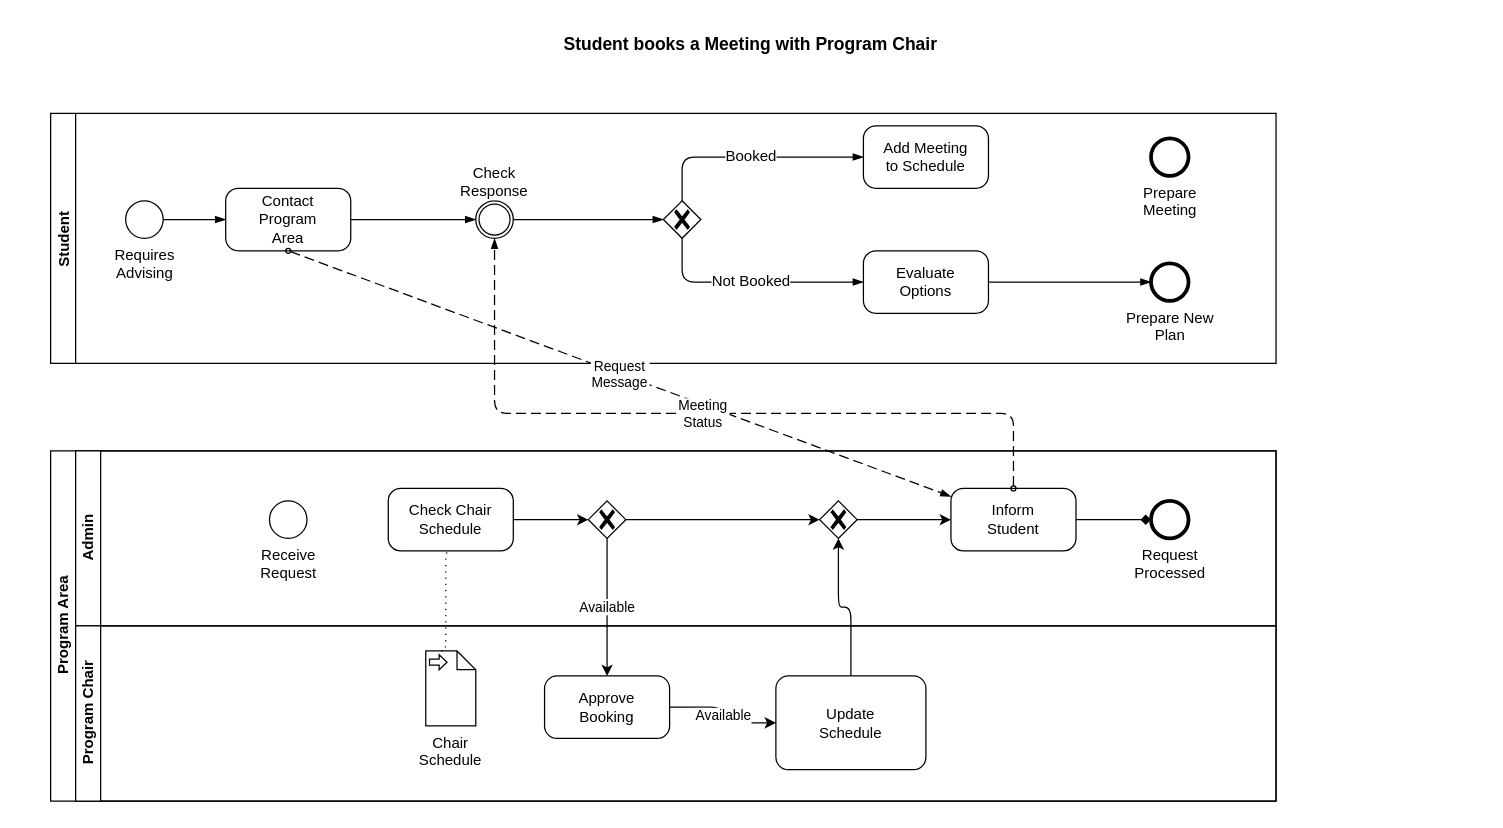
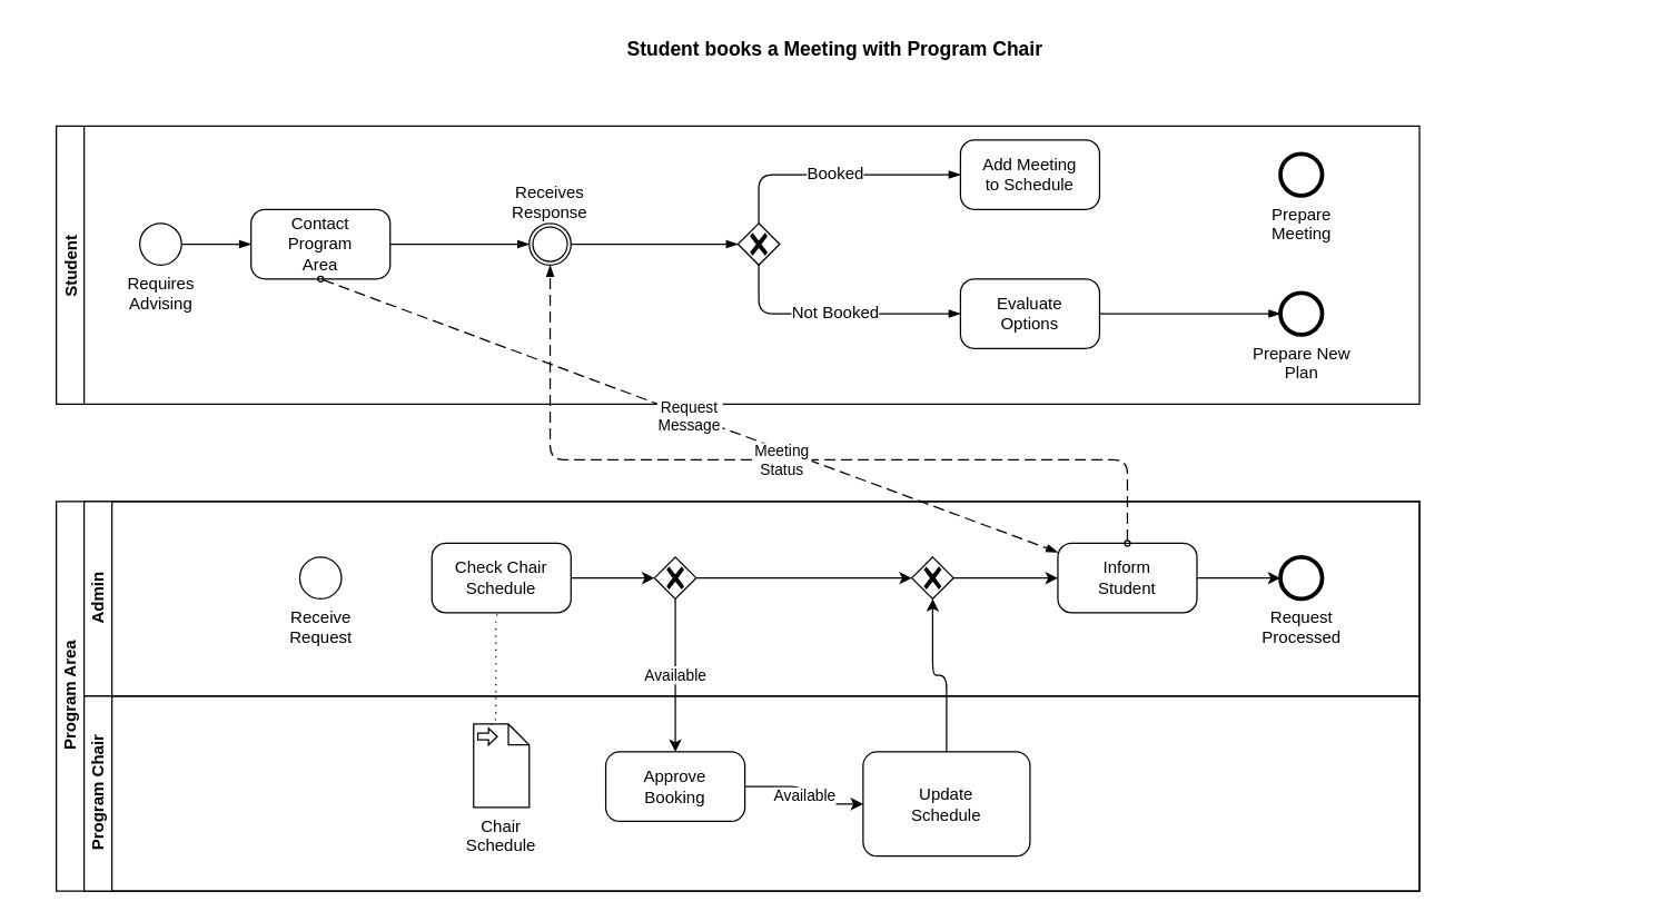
  <mxCell id="0" />
  <mxCell id="1" parent="0" />
  <mxCell id="2" value="Student" style="swimlane;startSize=20;horizontal=0;" vertex="1" parent="1"><mxGeometry x="40" y="90" width="980" height="200" as="geometry" /></mxCell>
  <mxCell id="3" value="Program Area" style="swimlane;html=1;childLayout=stackLayout;resizeParent=1;resizeParentMax=0;horizontal=0;startSize=20;horizontalStack=0;" vertex="1" parent="1"><mxGeometry x="40" y="360" width="980" height="280" as="geometry" /></mxCell>
  <mxCell id="4" value="Admin" style="swimlane;html=1;startSize=20;horizontal=0;" vertex="1" parent="3"><mxGeometry x="20" width="960" height="140" as="geometry" /></mxCell>
  <mxCell id="5" value="Program Chair" style="swimlane;html=1;startSize=20;horizontal=0;" vertex="1" parent="3"><mxGeometry x="20" y="140" width="960" height="140" as="geometry" /></mxCell>
  <mxCell id="6" value="Requires&lt;br&gt;Advising" style="points=[[0.145,0.145,0],[0.5,0,0],[0.855,0.145,0],[1,0.5,0],[0.855,0.855,0],[0.5,1,0],[0.145,0.855,0],[0,0.5,0]];shape=mxgraph.bpmn.event;html=1;verticalLabelPosition=bottom;labelBackgroundColor=#ffffff;verticalAlign=top;align=center;perimeter=ellipsePerimeter;outlineConnect=0;aspect=fixed;outline=standard;symbol=general;" vertex="1" parent="1"><mxGeometry x="100" y="160" width="30" height="30" as="geometry" /></mxCell>
  <mxCell id="7" value="Contact&#10;Program&#10;Area" style="points=[[0.25,0,0],[0.5,0,0],[0.75,0,0],[1,0.25,0],[1,0.5,0],[1,0.75,0],[0.75,1,0],[0.5,1,0],[0.25,1,0],[0,0.75,0],[0,0.5,0],[0,0.25,0]];shape=mxgraph.bpmn.task;whiteSpace=wrap;rectStyle=rounded;size=10;taskMarker=abstract;" vertex="1" parent="1"><mxGeometry x="180" y="150" width="100" height="50" as="geometry" /></mxCell>
  <mxCell id="8" value="" style="edgeStyle=elbowEdgeStyle;fontSize=12;html=1;endArrow=blockThin;endFill=1;rounded=0;exitX=1;exitY=0.5;exitDx=0;exitDy=0;exitPerimeter=0;entryX=0;entryY=0.5;entryDx=0;entryDy=0;entryPerimeter=0;" edge="1" parent="1" source="6" target="7"><mxGeometry width="160" relative="1" as="geometry"><mxPoint x="450" y="170" as="sourcePoint" /><mxPoint x="610" y="170" as="targetPoint" /></mxGeometry></mxCell>
  <mxCell id="9" value="" style="points=[[0.145,0.145,0],[0.5,0,0],[0.855,0.145,0],[1,0.5,0],[0.855,0.855,0],[0.5,1,0],[0.145,0.855,0],[0,0.5,0]];shape=mxgraph.bpmn.event;html=1;verticalLabelPosition=bottom;labelBackgroundColor=#ffffff;verticalAlign=top;align=center;perimeter=ellipsePerimeter;outlineConnect=0;aspect=fixed;outline=throwing;symbol=general;" vertex="1" parent="1"><mxGeometry x="380" y="160" width="30" height="30" as="geometry" /></mxCell>
  <mxCell id="10" value="" style="edgeStyle=elbowEdgeStyle;fontSize=12;html=1;endArrow=blockThin;endFill=1;rounded=0;exitX=1;exitY=0.5;exitDx=0;exitDy=0;exitPerimeter=0;entryX=0;entryY=0.5;entryDx=0;entryDy=0;entryPerimeter=0;" edge="1" parent="1" source="7" target="9"><mxGeometry width="160" relative="1" as="geometry"><mxPoint x="290" y="230" as="sourcePoint" /><mxPoint x="450" y="230" as="targetPoint" /></mxGeometry></mxCell>
  <mxCell id="11" value="" style="points=[[0.25,0.25,0],[0.5,0,0],[0.75,0.25,0],[1,0.5,0],[0.75,0.75,0],[0.5,1,0],[0.25,0.75,0],[0,0.5,0]];shape=mxgraph.bpmn.gateway2;html=1;verticalLabelPosition=bottom;labelBackgroundColor=#ffffff;verticalAlign=top;align=center;perimeter=rhombusPerimeter;outlineConnect=0;outline=none;symbol=none;gwType=exclusive;" vertex="1" parent="1"><mxGeometry x="530" y="160" width="30" height="30" as="geometry" /></mxCell>
  <mxCell id="12" value="" style="edgeStyle=elbowEdgeStyle;fontSize=12;html=1;endArrow=blockThin;endFill=1;rounded=0;exitX=1;exitY=0.5;exitDx=0;exitDy=0;exitPerimeter=0;entryX=0;entryY=0.5;entryDx=0;entryDy=0;entryPerimeter=0;" edge="1" parent="1" source="9" target="11"><mxGeometry width="160" relative="1" as="geometry"><mxPoint x="370" y="250" as="sourcePoint" /><mxPoint x="440" y="250" as="targetPoint" /></mxGeometry></mxCell>
  <mxCell id="13" value="Booked" style="edgeStyle=elbowEdgeStyle;fontSize=12;html=1;endArrow=blockThin;endFill=1;rounded=1;exitX=0.5;exitY=0;exitDx=0;exitDy=0;exitPerimeter=0;entryX=0;entryY=0.5;entryDx=0;entryDy=0;entryPerimeter=0;" edge="1" parent="1" source="11" target="16"><mxGeometry width="160" relative="1" as="geometry"><mxPoint x="350" y="80" as="sourcePoint" /><mxPoint x="450" y="80" as="targetPoint" /><Array as="points"><mxPoint x="545" y="140" /></Array></mxGeometry></mxCell>
  <mxCell id="14" value="Not Booked" style="edgeStyle=elbowEdgeStyle;fontSize=12;html=1;endArrow=blockThin;endFill=1;rounded=1;exitX=0.5;exitY=1;exitDx=0;exitDy=0;exitPerimeter=0;entryX=0;entryY=0.5;entryDx=0;entryDy=0;entryPerimeter=0;" edge="1" parent="1" source="11" target="17"><mxGeometry width="160" relative="1" as="geometry"><mxPoint x="420" y="282.5" as="sourcePoint" /><mxPoint x="485" y="227.5" as="targetPoint" /><Array as="points"><mxPoint x="545" y="210" /></Array></mxGeometry></mxCell>
  <mxCell id="15" value="Request&#10;Message" style="dashed=1;dashPattern=8 4;endArrow=blockThin;endFill=1;startArrow=oval;startFill=0;endSize=6;startSize=4;rounded=1;exitX=0.5;exitY=1;exitDx=0;exitDy=0;exitPerimeter=0;" edge="1" parent="1" source="7" target="29"><mxGeometry width="160" relative="1" as="geometry"><mxPoint x="770" y="670" as="sourcePoint" /><mxPoint x="230" y="370" as="targetPoint" /></mxGeometry></mxCell>
  <mxCell id="16" value="Add Meeting&#10;to Schedule" style="points=[[0.25,0,0],[0.5,0,0],[0.75,0,0],[1,0.25,0],[1,0.5,0],[1,0.75,0],[0.75,1,0],[0.5,1,0],[0.25,1,0],[0,0.75,0],[0,0.5,0],[0,0.25,0]];shape=mxgraph.bpmn.task;whiteSpace=wrap;rectStyle=rounded;size=10;taskMarker=abstract;" vertex="1" parent="1"><mxGeometry x="690" y="100" width="100" height="50" as="geometry" /></mxCell>
  <mxCell id="17" value="Evaluate&#10;Options" style="points=[[0.25,0,0],[0.5,0,0],[0.75,0,0],[1,0.25,0],[1,0.5,0],[1,0.75,0],[0.75,1,0],[0.5,1,0],[0.25,1,0],[0,0.75,0],[0,0.5,0],[0,0.25,0]];shape=mxgraph.bpmn.task;whiteSpace=wrap;rectStyle=rounded;size=10;taskMarker=abstract;" vertex="1" parent="1"><mxGeometry x="690" y="200" width="100" height="50" as="geometry" /></mxCell>
  <mxCell id="18" value="Prepare New&lt;br&gt;Plan" style="points=[[0.145,0.145,0],[0.5,0,0],[0.855,0.145,0],[1,0.5,0],[0.855,0.855,0],[0.5,1,0],[0.145,0.855,0],[0,0.5,0]];shape=mxgraph.bpmn.event;html=1;verticalLabelPosition=bottom;labelBackgroundColor=#ffffff;verticalAlign=top;align=center;perimeter=ellipsePerimeter;outlineConnect=0;aspect=fixed;outline=end;symbol=terminate2;" vertex="1" parent="1"><mxGeometry x="920" y="210" width="30" height="30" as="geometry" /></mxCell>
  <mxCell id="19" value="Prepare&lt;br&gt;Meeting" style="points=[[0.145,0.145,0],[0.5,0,0],[0.855,0.145,0],[1,0.5,0],[0.855,0.855,0],[0.5,1,0],[0.145,0.855,0],[0,0.5,0]];shape=mxgraph.bpmn.event;html=1;verticalLabelPosition=bottom;labelBackgroundColor=#ffffff;verticalAlign=top;align=center;perimeter=ellipsePerimeter;outlineConnect=0;aspect=fixed;outline=end;symbol=terminate2;" vertex="1" parent="1"><mxGeometry x="920" y="110" width="30" height="30" as="geometry" /></mxCell>
  <mxCell id="20" value="" style="edgeStyle=elbowEdgeStyle;fontSize=12;html=1;endArrow=blockThin;endFill=1;rounded=0;exitX=1;exitY=0.5;exitDx=0;exitDy=0;exitPerimeter=0;entryX=0;entryY=0.5;entryDx=0;entryDy=0;entryPerimeter=0;" edge="1" parent="1" source="17" target="18"><mxGeometry width="160" relative="1" as="geometry"><mxPoint x="730" y="210" as="sourcePoint" /><mxPoint x="820" y="220" as="targetPoint" /></mxGeometry></mxCell>
  <mxCell id="21" value="Receive&lt;br&gt;Request" style="points=[[0.145,0.145,0],[0.5,0,0],[0.855,0.145,0],[1,0.5,0],[0.855,0.855,0],[0.5,1,0],[0.145,0.855,0],[0,0.5,0]];shape=mxgraph.bpmn.event;html=1;verticalLabelPosition=bottom;labelBackgroundColor=#ffffff;verticalAlign=top;align=center;perimeter=ellipsePerimeter;outlineConnect=0;aspect=fixed;outline=standard;symbol=general;" vertex="1" parent="1"><mxGeometry x="215" y="400" width="30" height="30" as="geometry" /></mxCell>
  <mxCell id="22" style="edgeStyle=orthogonalEdgeStyle;rounded=1;orthogonalLoop=1;jettySize=auto;html=1;entryX=0;entryY=0.5;entryDx=0;entryDy=0;entryPerimeter=0;" edge="1" parent="1" source="23" target="24"><mxGeometry relative="1" as="geometry" /></mxCell>
  <mxCell id="23" value="Check Chair&#10;Schedule" style="points=[[0.25,0,0],[0.5,0,0],[0.75,0,0],[1,0.25,0],[1,0.5,0],[1,0.75,0],[0.75,1,0],[0.5,1,0],[0.25,1,0],[0,0.75,0],[0,0.5,0],[0,0.25,0]];shape=mxgraph.bpmn.task;whiteSpace=wrap;rectStyle=rounded;size=10;taskMarker=abstract;" vertex="1" parent="1"><mxGeometry x="310" y="390" width="100" height="50" as="geometry" /></mxCell>
  <mxCell id="24" value="" style="points=[[0.25,0.25,0],[0.5,0,0],[0.75,0.25,0],[1,0.5,0],[0.75,0.75,0],[0.5,1,0],[0.25,0.75,0],[0,0.5,0]];shape=mxgraph.bpmn.gateway2;html=1;verticalLabelPosition=bottom;labelBackgroundColor=#ffffff;verticalAlign=top;align=center;perimeter=rhombusPerimeter;outlineConnect=0;outline=none;symbol=none;gwType=exclusive;" vertex="1" parent="1"><mxGeometry x="470" y="400" width="30" height="30" as="geometry" /></mxCell>
  <mxCell id="25" value="Approve&#10;Booking" style="points=[[0.25,0,0],[0.5,0,0],[0.75,0,0],[1,0.25,0],[1,0.5,0],[1,0.75,0],[0.75,1,0],[0.5,1,0],[0.25,1,0],[0,0.75,0],[0,0.5,0],[0,0.25,0]];shape=mxgraph.bpmn.task;whiteSpace=wrap;rectStyle=rounded;size=10;taskMarker=abstract;" vertex="1" parent="1"><mxGeometry x="435" y="540" width="100" height="50" as="geometry" /></mxCell>
  <mxCell id="26" value="Available" style="edgeStyle=orthogonalEdgeStyle;rounded=1;orthogonalLoop=1;jettySize=auto;html=1;entryX=0.5;entryY=0;entryDx=0;entryDy=0;entryPerimeter=0;exitX=0.5;exitY=1;exitDx=0;exitDy=0;exitPerimeter=0;" edge="1" parent="1" source="24" target="25"><mxGeometry relative="1" as="geometry"><mxPoint x="420" y="425" as="sourcePoint" /><mxPoint x="480" y="425" as="targetPoint" /></mxGeometry></mxCell>
  <mxCell id="27" value="Update&#10;Schedule" style="points=[[0.25,0,0],[0.5,0,0],[0.75,0,0],[1,0.25,0],[1,0.5,0],[1,0.75,0],[0.75,1,0],[0.5,1,0],[0.25,1,0],[0,0.75,0],[0,0.5,0],[0,0.25,0]];shape=mxgraph.bpmn.task;whiteSpace=wrap;rectStyle=rounded;size=10;taskMarker=abstract;" vertex="1" parent="1"><mxGeometry x="620" y="540" width="120" height="75" as="geometry" /></mxCell>
  <mxCell id="28" value="Available" style="edgeStyle=orthogonalEdgeStyle;rounded=1;orthogonalLoop=1;jettySize=auto;html=1;entryX=0;entryY=0.5;entryDx=0;entryDy=0;entryPerimeter=0;exitX=1;exitY=0.5;exitDx=0;exitDy=0;exitPerimeter=0;" edge="1" parent="1" source="25" target="27"><mxGeometry relative="1" as="geometry"><mxPoint x="495" y="450" as="sourcePoint" /><mxPoint x="495" y="550" as="targetPoint" /></mxGeometry></mxCell>
  <mxCell id="29" value="Inform&#10;Student" style="points=[[0.25,0,0],[0.5,0,0],[0.75,0,0],[1,0.25,0],[1,0.5,0],[1,0.75,0],[0.75,1,0],[0.5,1,0],[0.25,1,0],[0,0.75,0],[0,0.5,0],[0,0.25,0]];shape=mxgraph.bpmn.task;whiteSpace=wrap;rectStyle=rounded;size=10;taskMarker=abstract;" vertex="1" parent="1"><mxGeometry x="760" y="390" width="100" height="50" as="geometry" /></mxCell>
  <mxCell id="30" value="" style="edgeStyle=orthogonalEdgeStyle;rounded=1;orthogonalLoop=1;jettySize=auto;html=1;exitX=1;exitY=0.5;exitDx=0;exitDy=0;exitPerimeter=0;entryX=0;entryY=0.5;entryDx=0;entryDy=0;entryPerimeter=0;" edge="1" parent="1" source="24" target="32"><mxGeometry relative="1" as="geometry"><mxPoint x="545" y="565" as="sourcePoint" /><mxPoint x="600" y="420" as="targetPoint" /></mxGeometry></mxCell>
  <mxCell id="31" value="" style="edgeStyle=orthogonalEdgeStyle;rounded=1;orthogonalLoop=1;jettySize=auto;html=1;exitX=0.5;exitY=0;exitDx=0;exitDy=0;exitPerimeter=0;entryX=0.5;entryY=1;entryDx=0;entryDy=0;entryPerimeter=0;" edge="1" parent="1" source="27" target="32"><mxGeometry relative="1" as="geometry"><mxPoint x="510" y="425" as="sourcePoint" /><mxPoint x="670" y="450" as="targetPoint" /></mxGeometry></mxCell>
  <mxCell id="32" value="" style="points=[[0.25,0.25,0],[0.5,0,0],[0.75,0.25,0],[1,0.5,0],[0.75,0.75,0],[0.5,1,0],[0.25,0.75,0],[0,0.5,0]];shape=mxgraph.bpmn.gateway2;html=1;verticalLabelPosition=bottom;labelBackgroundColor=#ffffff;verticalAlign=top;align=center;perimeter=rhombusPerimeter;outlineConnect=0;outline=none;symbol=none;gwType=exclusive;" vertex="1" parent="1"><mxGeometry x="655" y="400" width="30" height="30" as="geometry" /></mxCell>
  <mxCell id="33" value="" style="edgeStyle=orthogonalEdgeStyle;rounded=1;orthogonalLoop=1;jettySize=auto;html=1;exitX=1;exitY=0.5;exitDx=0;exitDy=0;exitPerimeter=0;entryX=0;entryY=0.5;entryDx=0;entryDy=0;entryPerimeter=0;" edge="1" parent="1" source="32" target="29"><mxGeometry relative="1" as="geometry"><mxPoint x="680" y="540" as="sourcePoint" /><mxPoint x="680" y="440" as="targetPoint" /></mxGeometry></mxCell>
  <mxCell id="34" value="Request&lt;br&gt;Processed" style="points=[[0.145,0.145,0],[0.5,0,0],[0.855,0.145,0],[1,0.5,0],[0.855,0.855,0],[0.5,1,0],[0.145,0.855,0],[0,0.5,0]];shape=mxgraph.bpmn.event;html=1;verticalLabelPosition=bottom;labelBackgroundColor=#ffffff;verticalAlign=top;align=center;perimeter=ellipsePerimeter;outlineConnect=0;aspect=fixed;outline=end;symbol=terminate2;" vertex="1" parent="1"><mxGeometry x="920" y="400" width="30" height="30" as="geometry" /></mxCell>
- <mxCell id="35" value="" style="edgeStyle=orthogonalEdgeStyle;rounded=1;orthogonalLoop=1;jettySize=auto;html=1;exitX=1;exitY=0.5;exitDx=0;exitDy=0;exitPerimeter=0;entryX=0;entryY=0.5;entryDx=0;entryDy=0;entryPerimeter=0;endArrow=diamond;" edge="1" parent="1" source="29" target="34"><mxGeometry relative="1" as="geometry"><mxPoint x="695" y="425" as="sourcePoint" /><mxPoint x="770" y="425" as="targetPoint" /></mxGeometry></mxCell>
+ <mxCell id="35" value="" style="edgeStyle=orthogonalEdgeStyle;rounded=1;orthogonalLoop=1;jettySize=auto;html=1;exitX=1;exitY=0.5;exitDx=0;exitDy=0;exitPerimeter=0;entryX=0;entryY=0.5;entryDx=0;entryDy=0;entryPerimeter=0;" edge="1" parent="1" source="29" target="34"><mxGeometry relative="1" as="geometry"><mxPoint x="695" y="425" as="sourcePoint" /><mxPoint x="770" y="425" as="targetPoint" /></mxGeometry></mxCell>
  <mxCell id="36" value="Meeting&#10;Status" style="dashed=1;dashPattern=8 4;endArrow=blockThin;endFill=1;startArrow=oval;startFill=0;endSize=6;startSize=4;rounded=1;exitX=0.5;exitY=0;exitDx=0;exitDy=0;exitPerimeter=0;entryX=0.5;entryY=1;entryDx=0;entryDy=0;entryPerimeter=0;" edge="1" parent="1" source="29" target="9"><mxGeometry width="160" relative="1" as="geometry"><mxPoint x="890" y="300" as="sourcePoint" /><mxPoint x="1050" y="300" as="targetPoint" /><Array as="points"><mxPoint x="810" y="330" /><mxPoint x="395" y="330" /></Array></mxGeometry></mxCell>
- <mxCell id="37" value="&lt;span style=&quot;background-color: rgb(255, 255, 255);&quot;&gt;Check&lt;/span&gt;&lt;br style=&quot;&quot;&gt;&lt;span style=&quot;background-color: rgb(255, 255, 255);&quot;&gt;Response&lt;/span&gt;" style="text;html=1;strokeColor=none;fillColor=none;align=center;verticalAlign=middle;whiteSpace=wrap;rounded=0;" vertex="1" parent="1"><mxGeometry x="365" y="130" width="60" height="30" as="geometry" /></mxCell>
+ <mxCell id="37" value="&lt;span style=&quot;background-color: rgb(255, 255, 255);&quot;&gt;Receives&lt;/span&gt;&lt;br style=&quot;&quot;&gt;&lt;span style=&quot;background-color: rgb(255, 255, 255);&quot;&gt;Response&lt;/span&gt;" style="text;html=1;strokeColor=none;fillColor=none;align=center;verticalAlign=middle;whiteSpace=wrap;rounded=0;" vertex="1" parent="1"><mxGeometry x="365" y="130" width="60" height="30" as="geometry" /></mxCell>
  <mxCell id="38" value="Chair&lt;br&gt;Schedule" style="shape=mxgraph.bpmn.data;labelPosition=center;verticalLabelPosition=bottom;align=center;verticalAlign=top;whiteSpace=wrap;size=15;html=1;bpmnTransferType=input;" vertex="1" parent="1"><mxGeometry x="340" y="520" width="40" height="60" as="geometry" /></mxCell>
  <mxCell id="39" value="" style="edgeStyle=elbowEdgeStyle;fontSize=12;html=1;endFill=0;startFill=0;endSize=6;startSize=6;dashed=1;dashPattern=1 4;endArrow=none;startArrow=none;rounded=1;entryX=0.5;entryY=1;entryDx=0;entryDy=0;entryPerimeter=0;exitX=0;exitY=0;exitDx=12.5;exitDy=0;exitPerimeter=0;" edge="1" parent="1" source="38" target="23"><mxGeometry width="160" relative="1" as="geometry"><mxPoint x="60" y="640" as="sourcePoint" /><mxPoint x="220" y="640" as="targetPoint" /></mxGeometry></mxCell>
  <mxCell id="40" value="Student books a Meeting with Program Chair" style="text;html=1;strokeColor=none;fillColor=none;align=center;verticalAlign=middle;whiteSpace=wrap;rounded=0;fontStyle=1;fontSize=14;" vertex="1" parent="1"><mxGeometry width="1160" height="30" as="geometry" x="20" y="20" /></mxCell>
